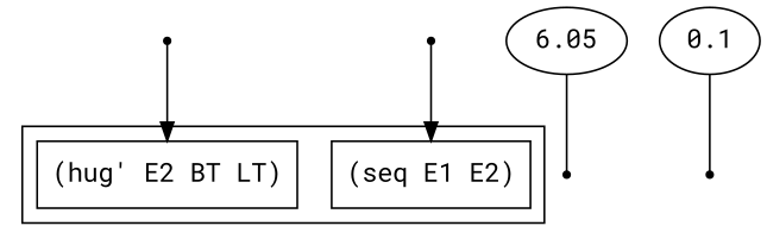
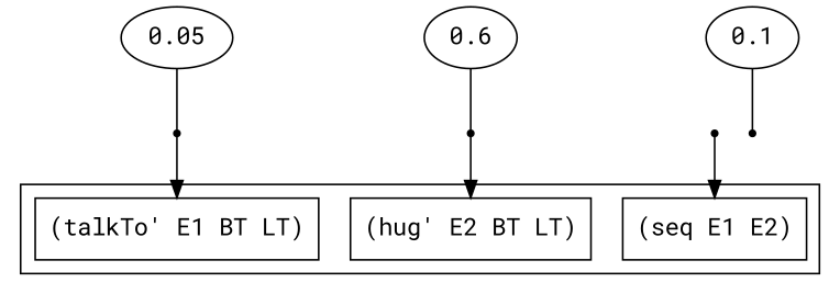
  digraph {
    fontname="Roboto Mono"
    rankdir=TB
    node [fontname="Roboto Mono" shape=point]
    edge [fontname="Roboto Mono"]
+   n1 [label="(talkTo' E1 BT LT)" shape=box]
    n2 [label="(hug' E2 BT LT)" shape=box]
    n3 [label="(seq E1 E2)" shape=box]
-   n4 [label=6.05 shape=""]
+   n4 [label=0.05 shape=""]
    r0
+   n6 [label=0.6 shape=""]
    r1
    n8 [label=0.1 shape=""]
    r2
    r3
    subgraph cluster_1 {
+     n1
      n2
      n3
    }
    n4 -> r0 [arrowhead=none]
+   r0 -> n1
+   n6 -> r1 [arrowhead=none]
    r1 -> n2
    n8 -> r2 [arrowhead=none]
    r3 -> n3
  }
